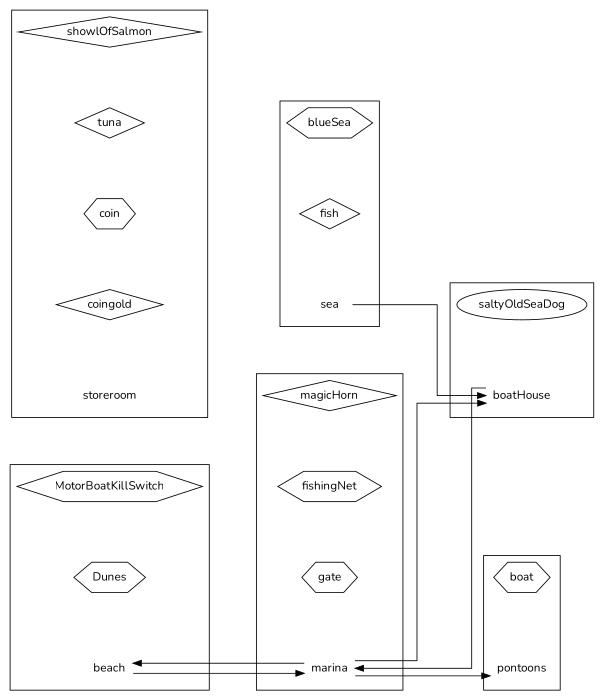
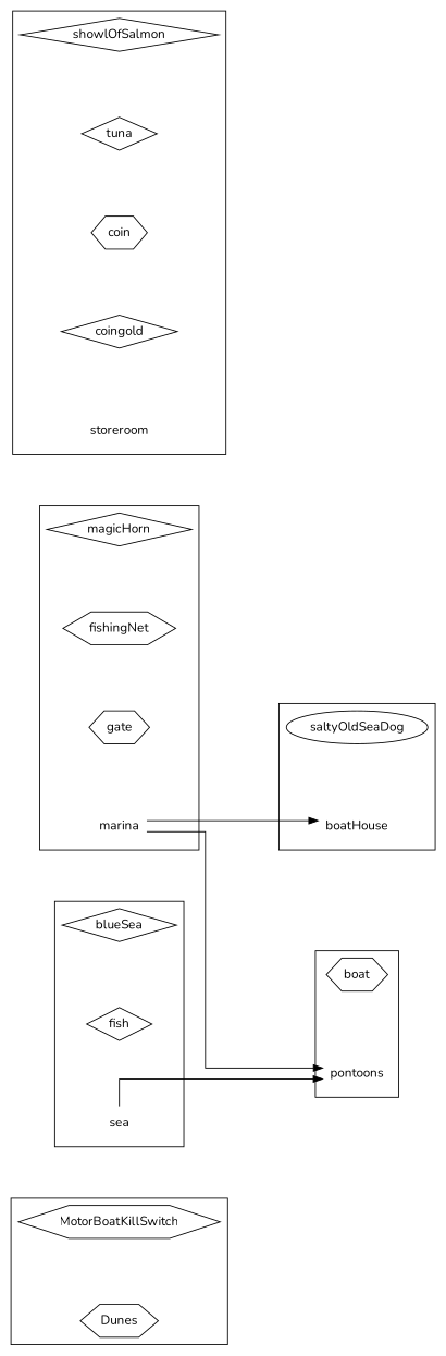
  digraph {
    fontname=Nunito
    nodesep=1
    rankdir=LR
    ranksep=1
    splines=ortho
    node [fontname=Nunito shape=hexagon]
    edge [fontname=Nunito]
    MotorBoatKillSwitch [description="A red kill switch"]
    Dunes [description="yellow rolling sand dunes"]
-   beach [description="A sandy Cornish Beach" shape=none]
    magicHorn [description="A old horn said to call fish" shape=diamond]
    fishingNet [description="A fishing net used to catch fish"]
    gate [description="a gate leading to the pontoons"]
    marina [description="a old marina " shape=none]
    saltyOldSeaDog [description="an old man beaten down by his time at sea" shape=ellipse]
    boatHouse [description="A dusty cellar" shape=none]
    boat [description="a rusty old tin fisher boat"]
    pontoons [description="a wabble pontoon" shape=none]
-   blueSea [description="blue sea"]
+   blueSea [description="blue sea" shape=diamond]
    fish [description="Salmon swimming beneath the waves" shape=diamond]
    sea [description="a deep dark blue sea with the costline within view" shape=none]
    showlOfSalmon [description="a showl of sammon" shape=diamond]
    tuna [description="a silver fish" shape=diamond]
    coin [description=coin]
    coingold [description="gold coin" shape=diamond]
    storeroom [description="Storage for any entities not placed in the game" shape=none]
    subgraph sub_1 {
      subgraph cluster_2 {
-       beach
        subgraph sub_3 {
          MotorBoatKillSwitch
        }
        subgraph sub_4 {
          Dunes
        }
      }
      subgraph cluster_5 {
        marina
        subgraph sub_6 {
          magicHorn
          fishingNet
        }
        subgraph sub_7 {
          gate
        }
      }
      subgraph cluster_8 {
        boatHouse
        subgraph sub_9 {
          saltyOldSeaDog
        }
      }
      subgraph cluster_10 {
        pontoons
        subgraph sub_11 {
        }
        subgraph sub_12 {
          boat
        }
      }
      subgraph cluster_13 {
        sea
        subgraph sub_14 {
          blueSea
          fish
        }
      }
      subgraph cluster_15 {
        storeroom
        subgraph sub_16 {
          showlOfSalmon
          tuna
          coin
          coingold
        }
        subgraph sub_17 {
        }
        subgraph sub_18 {
        }
      }
    }
    subgraph sub_19 {
-     beach
      marina
      boatHouse
      pontoons
      sea
    }
-   beach -> marina
-   marina -> beach
    marina -> boatHouse
    marina -> pontoons
-   boatHouse -> marina
-   sea -> boatHouse
+   sea -> pontoons
  }
